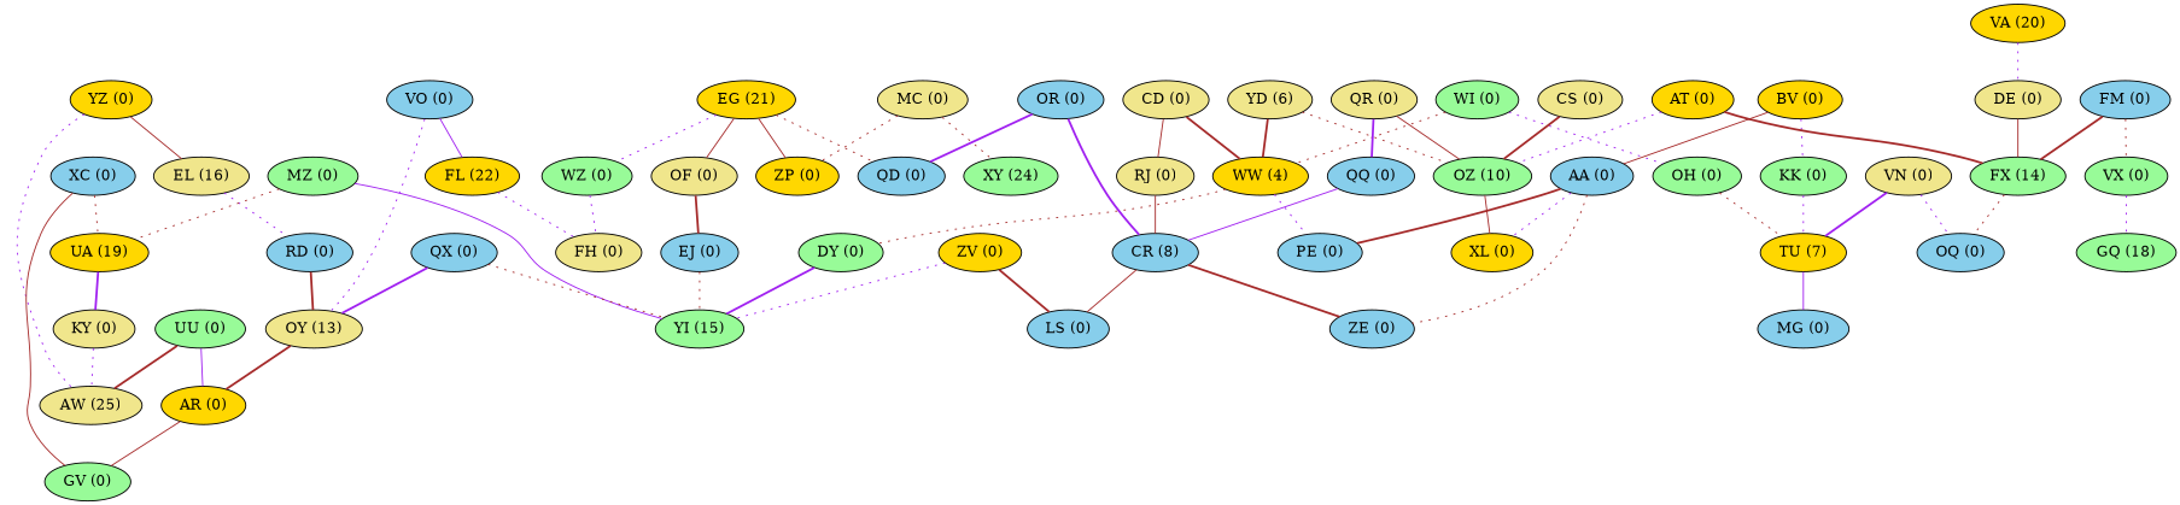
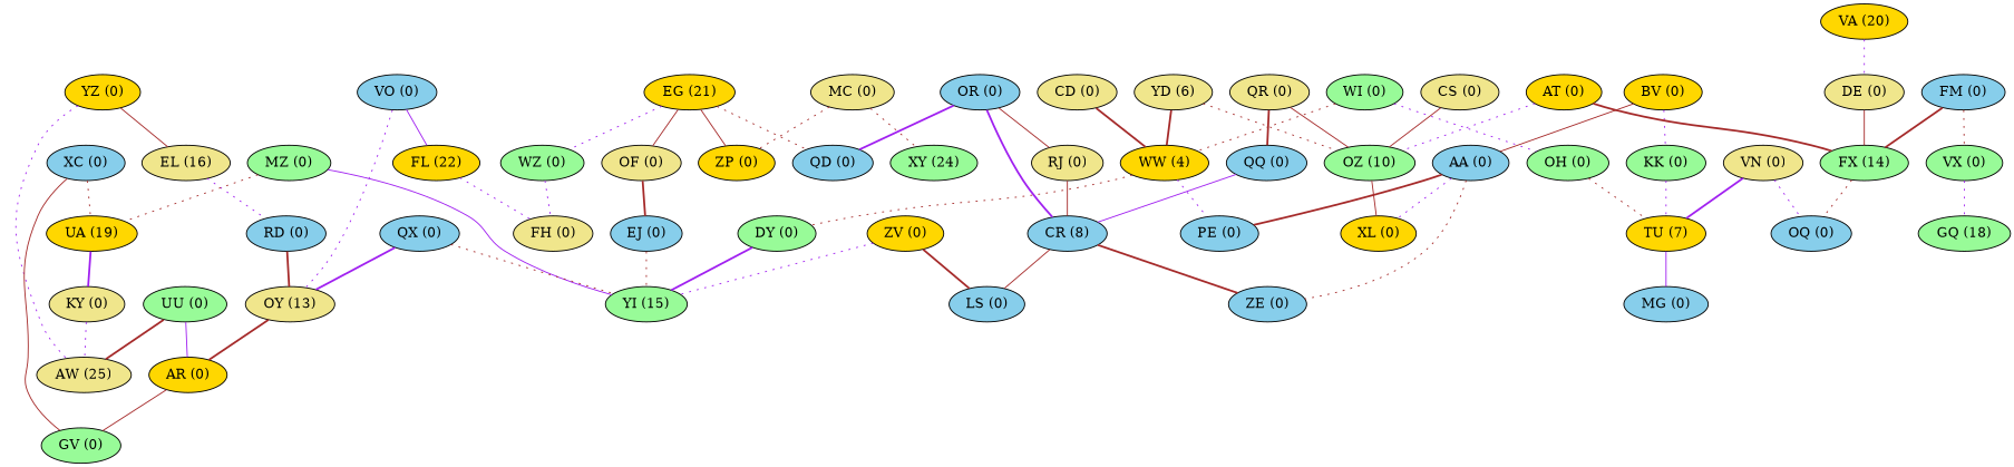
  graph {
    node [fillcolor=skyblue style=filled]
    edge [color=brown style=dotted]
    n1 [fillcolor=gold label="EG (21)"]
    n2 [fillcolor=palegreen label="WZ (0)"]
    n3 [fillcolor=khaki label="OF (0)"]
    n4 [fillcolor=gold label="ZP (0)"]
    n5 [label="QD (0)"]
    n6 [fillcolor=khaki label="FH (0)"]
    n7 [label="EJ (0)"]
    n8 [fillcolor=palegreen label="YI (15)"]
    n9 [label="OR (0)"]
    n10 [label="CR (8)"]
    n11 [label="ZE (0)"]
    n12 [label="LS (0)"]
    n13 [label="VO (0)"]
    n14 [fillcolor=gold label="FL (22)"]
    n15 [fillcolor=khaki label="OY (13)"]
    n16 [fillcolor=gold label="AR (0)"]
    n17 [fillcolor=palegreen label="GV (0)"]
    n18 [fillcolor=gold label="BV (0)"]
    n19 [label="AA (0)"]
    n20 [fillcolor=palegreen label="KK (0)"]
    n21 [label="PE (0)"]
    n22 [fillcolor=gold label="XL (0)"]
    n23 [fillcolor=gold label="TU (7)"]
    n24 [label="MG (0)"]
    n25 [fillcolor=gold label="YZ (0)"]
    n26 [fillcolor=khaki label="EL (16)"]
    n27 [fillcolor=khaki label="AW (25)"]
    n28 [label="RD (0)"]
    n29 [label="FM (0)"]
    n30 [fillcolor=palegreen label="VX (0)"]
    n31 [fillcolor=palegreen label="FX (14)"]
    n32 [fillcolor=palegreen label="GQ (18)"]
    n33 [label="OQ (0)"]
    n34 [label="XC (0)"]
    n35 [fillcolor=gold label="UA (19)"]
    n36 [fillcolor=khaki label="KY (0)"]
    n37 [fillcolor=gold label="AT (0)"]
    n38 [fillcolor=palegreen label="OZ (10)"]
    n39 [fillcolor=palegreen label="MZ (0)"]
    n40 [fillcolor=palegreen label="WI (0)"]
    n41 [fillcolor=palegreen label="OH (0)"]
    n42 [fillcolor=gold label="WW (4)"]
    n43 [fillcolor=palegreen label="DY (0)"]
    n44 [fillcolor=khaki label="YD (6)"]
    n45 [label="QX (0)"]
    n46 [fillcolor=khaki label="VN (0)"]
    n47 [fillcolor=khaki label="QR (0)"]
    n48 [label="QQ (0)"]
    n49 [fillcolor=khaki label="CD (0)"]
    n50 [fillcolor=khaki label="RJ (0)"]
    n51 [fillcolor=gold label="VA (20)"]
    n52 [fillcolor=khaki label="DE (0)"]
    n53 [fillcolor=khaki label="MC (0)"]
    n54 [fillcolor=palegreen label="XY (24)"]
    n55 [fillcolor=palegreen label="UU (0)"]
    n56 [fillcolor=khaki label="CS (0)"]
    n57 [fillcolor=gold label="ZV (0)"]
    n1 -- n2 [color=purple]
    n1 -- n3 [style=solid]
    n1 -- n4 [style=solid]
    n1 -- n5
    n2 -- n6 [color=purple]
    n3 -- n7 [style=bold]
    n7 -- n8
    n9 -- n5 [color=purple style=bold]
    n9 -- n10 [color=purple style=bold]
    n10 -- n11 [style=bold]
    n10 -- n12 [style=solid]
    n13 -- n14 [color=purple style=solid]
    n13 -- n15 [color=purple]
    n14 -- n6 [color=purple]
    n15 -- n16 [style=bold]
    n16 -- n17 [style=solid]
    n18 -- n19 [style=solid]
    n18 -- n20 [color=purple]
    n19 -- n11
    n19 -- n21 [style=bold]
    n19 -- n22 [color=purple]
    n20 -- n23 [color=purple]
    n23 -- n24 [color=purple style=solid]
    n25 -- n26 [style=solid]
    n25 -- n27 [color=purple]
    n26 -- n28 [color=purple]
    n28 -- n15 [style=bold]
    n29 -- n30
    n29 -- n31 [style=bold]
    n30 -- n32 [color=purple]
    n31 -- n33
    n34 -- n17 [style=solid]
    n34 -- n35
    n35 -- n36 [color=purple style=bold]
    n36 -- n27 [color=purple]
    n37 -- n31 [style=bold]
    n37 -- n38 [color=purple]
    n38 -- n22 [style=solid]
    n39 -- n8 [color=purple style=solid]
    n39 -- n35
    n40 -- n41 [color=purple]
    n40 -- n42
    n41 -- n23
    n42 -- n21 [color=purple]
    n42 -- n43
    n43 -- n8 [color=purple style=bold]
    n44 -- n38
    n44 -- n42 [style=bold]
    n45 -- n8
    n45 -- n15 [color=purple style=bold]
    n46 -- n23 [color=purple style=bold]
    n46 -- n33 [color=purple]
    n47 -- n38 [style=solid]
-   n47 -- n48 [color=purple style=bold]
+   n47 -- n48 [style=bold]
    n48 -- n10 [color=purple style=solid]
    n49 -- n42 [style=bold]
-   n49 -- n50 [style=solid]
+   n9 -- n50 [style=solid]
    n50 -- n10 [style=solid]
    n51 -- n52 [color=purple]
    n52 -- n31 [style=solid]
    n53 -- n4
    n53 -- n54
    n55 -- n16 [color=purple style=solid]
    n55 -- n27 [style=bold]
-   n56 -- n38 [style=bold]
+   n56 -- n38 [style=solid]
    n57 -- n8 [color=purple]
    n57 -- n12 [style=bold]
  }
